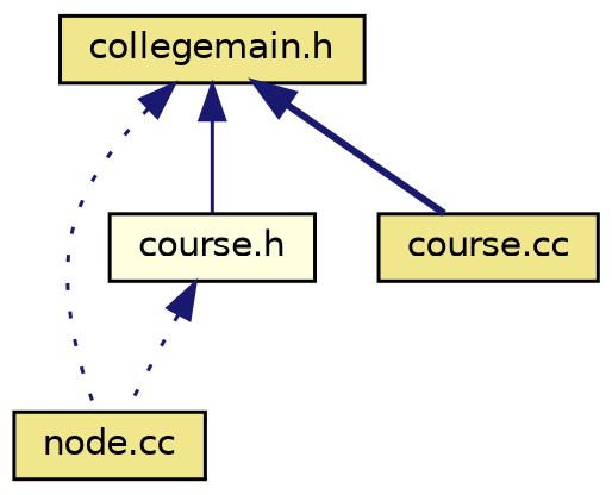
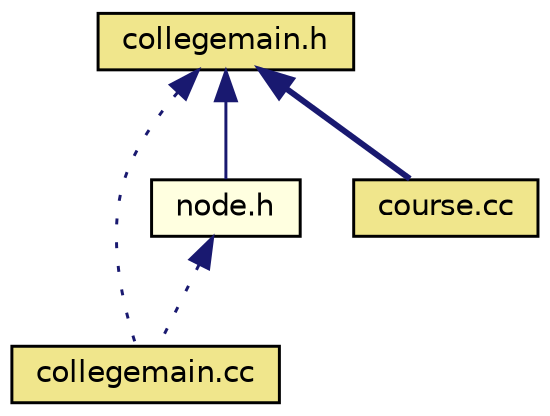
  digraph {
    node [color=black fillcolor=khaki fontname=Helvetica fontsize=10 shape=record style=filled]
    edge [color=midnightblue dir=back fontname=Helvetica fontsize=10 labelfontname=Helvetica labelfontsize=10 style=dotted]
    n1 [fontcolor=black height=0.2 label="collegemain.h" width=0.4]
-   n2 [height=0.2 label="node.cc" width=0.4]
-   n3 [fillcolor=lightyellow height=0.2 label="course.h" width=0.4]
+   n2 [height=0.2 label="collegemain.cc" width=0.4]
+   n3 [fillcolor=lightyellow height=0.2 label="node.h" width=0.4]
    n4 [height=0.2 label="course.cc" width=0.4]
    n1 -> n2
    n1 -> n3 [style=solid]
    n1 -> n4 [style=bold]
    n3 -> n2
  }
